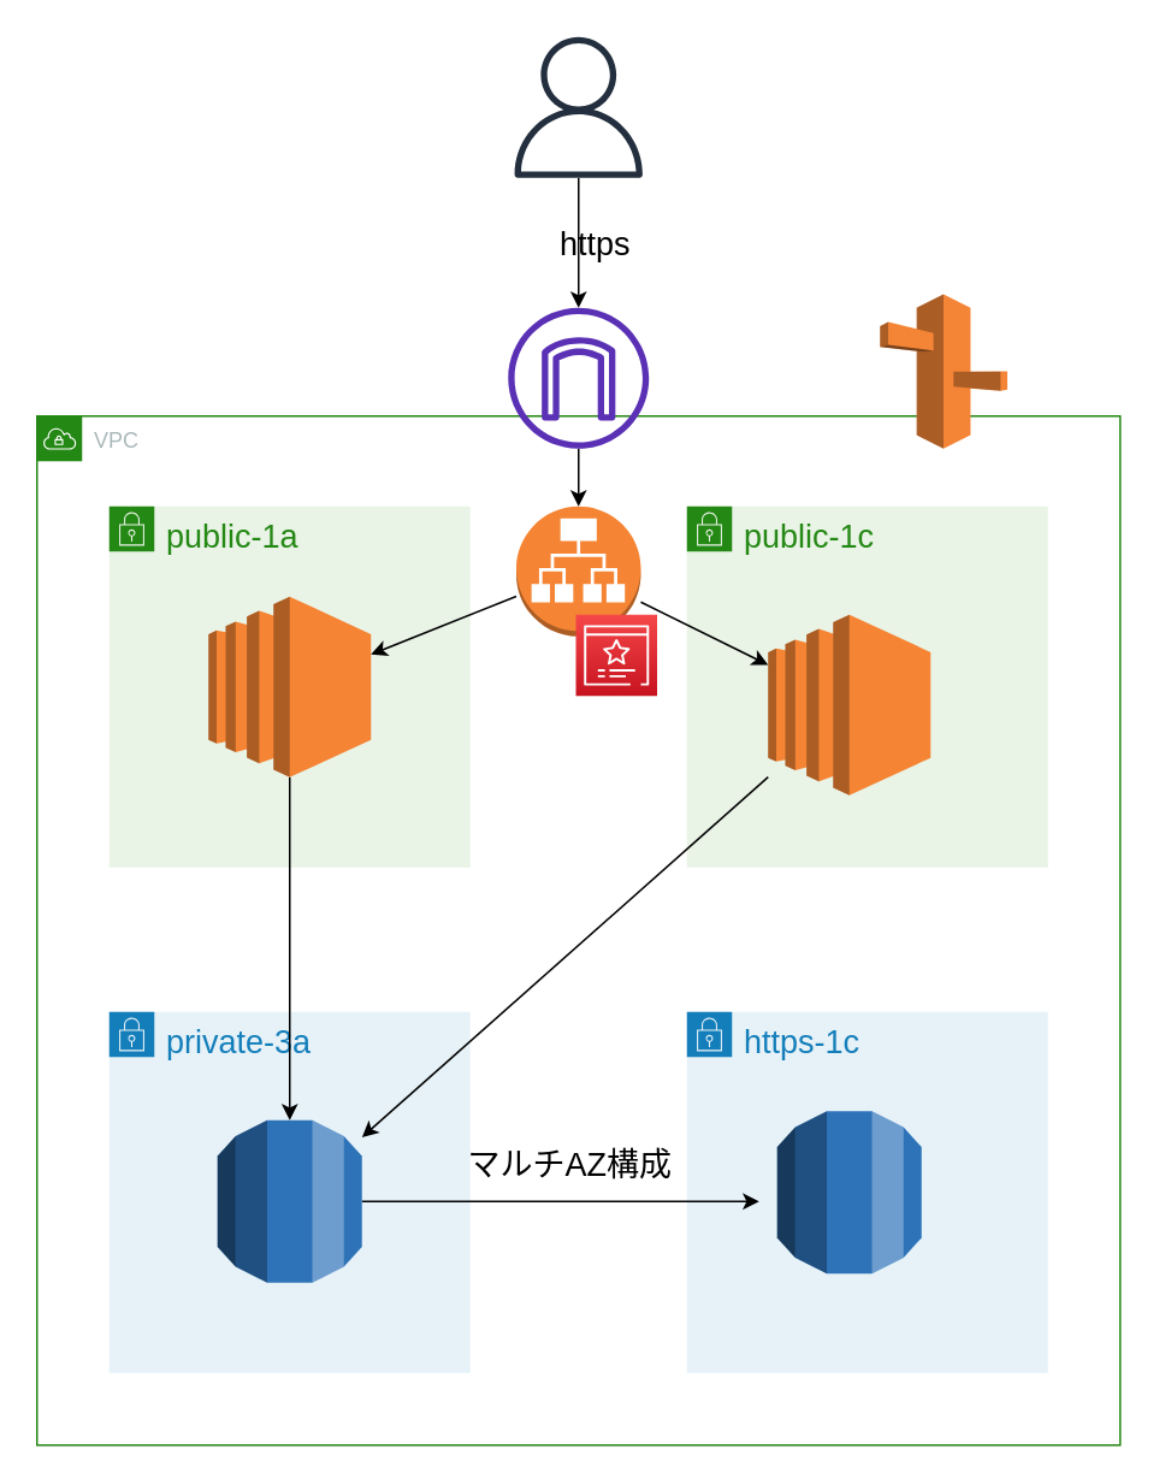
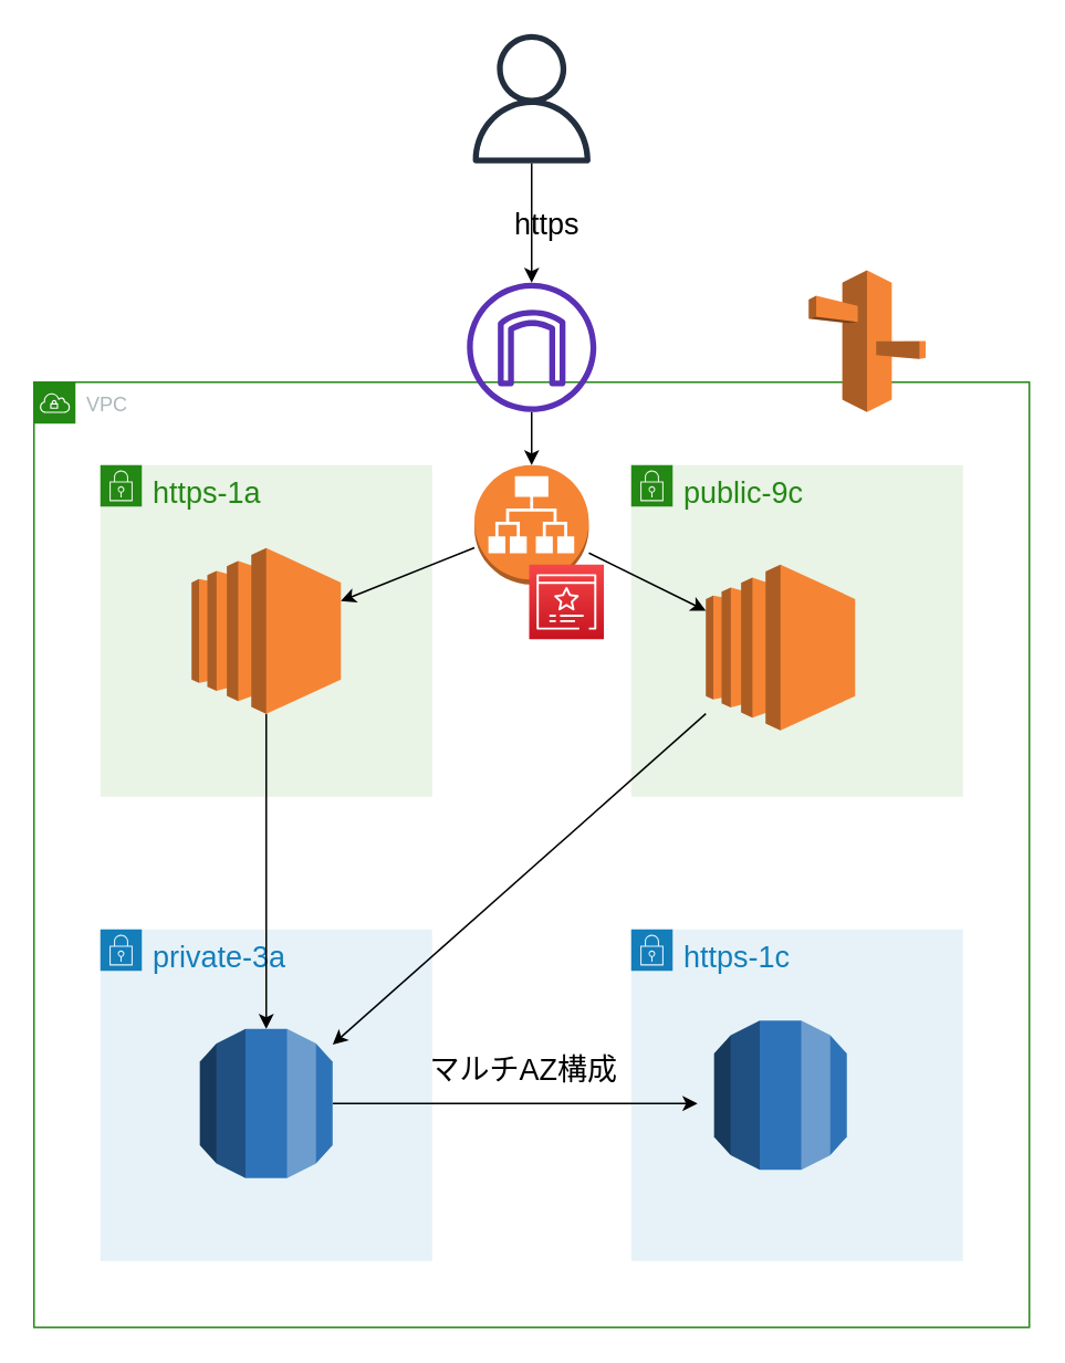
  <mxCell id="0" />
  <mxCell id="1" parent="0" />
  <mxCell id="2" value="VPC" style="points=[[0,0],[0.25,0],[0.5,0],[0.75,0],[1,0],[1,0.25],[1,0.5],[1,0.75],[1,1],[0.75,1],[0.5,1],[0.25,1],[0,1],[0,0.75],[0,0.5],[0,0.25]];outlineConnect=0;gradientColor=none;html=1;whiteSpace=wrap;fontSize=12;fontStyle=0;shape=mxgraph.aws4.group;grIcon=mxgraph.aws4.group_vpc;strokeColor=#248814;fillColor=none;verticalAlign=top;align=left;spacingLeft=30;fontColor=#AAB7B8;dashed=0;" parent="1" vertex="1"><mxGeometry x="20" y="230" width="600" height="570" as="geometry" /></mxCell>
  <mxCell id="3" value="" style="outlineConnect=0;dashed=0;verticalLabelPosition=bottom;verticalAlign=top;align=center;html=1;shape=mxgraph.aws3.application_load_balancer;fillColor=#F58534;gradientColor=none;" parent="1" vertex="1"><mxGeometry x="285.5" y="280" width="69" height="72" as="geometry" /></mxCell>
  <mxCell id="4" value="&lt;font style=&quot;font-size: 18px&quot;&gt;https-1c&lt;/font&gt;" style="points=[[0,0],[0.25,0],[0.5,0],[0.75,0],[1,0],[1,0.25],[1,0.5],[1,0.75],[1,1],[0.75,1],[0.5,1],[0.25,1],[0,1],[0,0.75],[0,0.5],[0,0.25]];outlineConnect=0;gradientColor=none;html=1;whiteSpace=wrap;fontSize=12;fontStyle=0;shape=mxgraph.aws4.group;grIcon=mxgraph.aws4.group_security_group;grStroke=0;strokeColor=#147EBA;fillColor=#E6F2F8;verticalAlign=top;align=left;spacingLeft=30;fontColor=#147EBA;dashed=0;" parent="1" vertex="1"><mxGeometry x="380" y="560" width="200" height="200" as="geometry" /></mxCell>
  <mxCell id="5" value="&lt;font style=&quot;font-size: 18px&quot;&gt;private-3a&lt;/font&gt;" style="points=[[0,0],[0.25,0],[0.5,0],[0.75,0],[1,0],[1,0.25],[1,0.5],[1,0.75],[1,1],[0.75,1],[0.5,1],[0.25,1],[0,1],[0,0.75],[0,0.5],[0,0.25]];outlineConnect=0;gradientColor=none;html=1;whiteSpace=wrap;fontSize=12;fontStyle=0;shape=mxgraph.aws4.group;grIcon=mxgraph.aws4.group_security_group;grStroke=0;strokeColor=#147EBA;fillColor=#E6F2F8;verticalAlign=top;align=left;spacingLeft=30;fontColor=#147EBA;dashed=0;" parent="1" vertex="1"><mxGeometry x="60" y="560" width="200" height="200" as="geometry" /></mxCell>
- <mxCell id="6" value="&lt;font style=&quot;font-size: 18px&quot;&gt;public-1c&lt;/font&gt;" style="points=[[0,0],[0.25,0],[0.5,0],[0.75,0],[1,0],[1,0.25],[1,0.5],[1,0.75],[1,1],[0.75,1],[0.5,1],[0.25,1],[0,1],[0,0.75],[0,0.5],[0,0.25]];outlineConnect=0;gradientColor=none;html=1;whiteSpace=wrap;fontSize=12;fontStyle=0;shape=mxgraph.aws4.group;grIcon=mxgraph.aws4.group_security_group;grStroke=0;strokeColor=#248814;fillColor=#E9F3E6;verticalAlign=top;align=left;spacingLeft=30;fontColor=#248814;dashed=0;" parent="1" vertex="1"><mxGeometry x="380" y="280" width="200" height="200" as="geometry" /></mxCell>
- <mxCell id="7" value="&lt;font style=&quot;font-size: 18px&quot;&gt;public-1a&lt;/font&gt;" style="points=[[0,0],[0.25,0],[0.5,0],[0.75,0],[1,0],[1,0.25],[1,0.5],[1,0.75],[1,1],[0.75,1],[0.5,1],[0.25,1],[0,1],[0,0.75],[0,0.5],[0,0.25]];outlineConnect=0;gradientColor=none;html=1;whiteSpace=wrap;fontSize=12;fontStyle=0;shape=mxgraph.aws4.group;grIcon=mxgraph.aws4.group_security_group;grStroke=0;strokeColor=#248814;fillColor=#E9F3E6;verticalAlign=top;align=left;spacingLeft=30;fontColor=#248814;dashed=0;" parent="1" vertex="1"><mxGeometry x="60" y="280" width="200" height="200" as="geometry" /></mxCell>
+ <mxCell id="6" value="&lt;font style=&quot;font-size: 18px&quot;&gt;public-9c&lt;/font&gt;" style="points=[[0,0],[0.25,0],[0.5,0],[0.75,0],[1,0],[1,0.25],[1,0.5],[1,0.75],[1,1],[0.75,1],[0.5,1],[0.25,1],[0,1],[0,0.75],[0,0.5],[0,0.25]];outlineConnect=0;gradientColor=none;html=1;whiteSpace=wrap;fontSize=12;fontStyle=0;shape=mxgraph.aws4.group;grIcon=mxgraph.aws4.group_security_group;grStroke=0;strokeColor=#248814;fillColor=#E9F3E6;verticalAlign=top;align=left;spacingLeft=30;fontColor=#248814;dashed=0;" parent="1" vertex="1"><mxGeometry x="380" y="280" width="200" height="200" as="geometry" /></mxCell>
+ <mxCell id="7" value="&lt;font style=&quot;font-size: 18px&quot;&gt;https-1a&lt;/font&gt;" style="points=[[0,0],[0.25,0],[0.5,0],[0.75,0],[1,0],[1,0.25],[1,0.5],[1,0.75],[1,1],[0.75,1],[0.5,1],[0.25,1],[0,1],[0,0.75],[0,0.5],[0,0.25]];outlineConnect=0;gradientColor=none;html=1;whiteSpace=wrap;fontSize=12;fontStyle=0;shape=mxgraph.aws4.group;grIcon=mxgraph.aws4.group_security_group;grStroke=0;strokeColor=#248814;fillColor=#E9F3E6;verticalAlign=top;align=left;spacingLeft=30;fontColor=#248814;dashed=0;" parent="1" vertex="1"><mxGeometry x="60" y="280" width="200" height="200" as="geometry" /></mxCell>
  <mxCell id="8" value="" style="points=[[0,0,0],[0.25,0,0],[0.5,0,0],[0.75,0,0],[1,0,0],[0,1,0],[0.25,1,0],[0.5,1,0],[0.75,1,0],[1,1,0],[0,0.25,0],[0,0.5,0],[0,0.75,0],[1,0.25,0],[1,0.5,0],[1,0.75,0]];outlineConnect=0;fontColor=#232F3E;gradientColor=#F54749;gradientDirection=north;fillColor=#C7131F;strokeColor=#ffffff;dashed=0;verticalLabelPosition=bottom;verticalAlign=top;align=center;html=1;fontSize=12;fontStyle=0;aspect=fixed;shape=mxgraph.aws4.resourceIcon;resIcon=mxgraph.aws4.certificate_manager_3;" parent="1" vertex="1"><mxGeometry x="318.5" y="340" width="45" height="45" as="geometry" /></mxCell>
  <mxCell id="9" style="edgeStyle=orthogonalEdgeStyle;rounded=0;orthogonalLoop=1;jettySize=auto;html=1;" parent="1" source="10" target="12" edge="1"><mxGeometry relative="1" as="geometry"><mxPoint x="390" y="70" as="targetPoint" /><Array as="points" /></mxGeometry></mxCell>
  <mxCell id="10" value="" style="outlineConnect=0;fontColor=#232F3E;gradientColor=none;fillColor=#232F3E;strokeColor=none;dashed=0;verticalLabelPosition=bottom;verticalAlign=top;align=center;html=1;fontSize=12;fontStyle=0;aspect=fixed;pointerEvents=1;shape=mxgraph.aws4.user;" parent="1" vertex="1"><mxGeometry x="281" y="20" width="78" height="78" as="geometry" /></mxCell>
  <mxCell id="11" style="edgeStyle=orthogonalEdgeStyle;rounded=0;orthogonalLoop=1;jettySize=auto;html=1;" parent="1" source="12" target="3" edge="1"><mxGeometry relative="1" as="geometry" /></mxCell>
  <mxCell id="12" value="" style="outlineConnect=0;fontColor=#232F3E;gradientColor=none;fillColor=#5A30B5;strokeColor=none;dashed=0;verticalLabelPosition=bottom;verticalAlign=top;align=center;html=1;fontSize=12;fontStyle=0;aspect=fixed;pointerEvents=1;shape=mxgraph.aws4.internet_gateway;" parent="1" vertex="1"><mxGeometry x="281" y="170" width="78" height="78" as="geometry" /></mxCell>
  <mxCell id="13" value="https" style="text;html=1;align=center;verticalAlign=middle;resizable=0;points=[];autosize=1;strokeColor=none;fontSize=18;" parent="1" vertex="1"><mxGeometry x="303.5" y="120" width="50" height="30" as="geometry" /></mxCell>
  <mxCell id="14" style="edgeStyle=orthogonalEdgeStyle;rounded=0;orthogonalLoop=1;jettySize=auto;html=1;" parent="1" source="15" target="18" edge="1"><mxGeometry relative="1" as="geometry" /></mxCell>
  <mxCell id="15" value="" style="outlineConnect=0;dashed=0;verticalLabelPosition=bottom;verticalAlign=top;align=center;html=1;shape=mxgraph.aws3.ec2;fillColor=#F58534;gradientColor=none;fontSize=18;" parent="1" vertex="1"><mxGeometry x="115" y="330" width="90" height="100" as="geometry" /></mxCell>
  <mxCell id="16" value="" style="outlineConnect=0;dashed=0;verticalLabelPosition=bottom;verticalAlign=top;align=center;html=1;shape=mxgraph.aws3.ec2;fillColor=#F58534;gradientColor=none;fontSize=18;" parent="1" vertex="1"><mxGeometry x="425" y="340" width="90" height="100" as="geometry" /></mxCell>
  <mxCell id="17" style="edgeStyle=orthogonalEdgeStyle;rounded=0;orthogonalLoop=1;jettySize=auto;html=1;fontSize=18;" parent="1" source="18" edge="1"><mxGeometry relative="1" as="geometry"><Array as="points" /><mxPoint x="420" y="665" as="targetPoint" /></mxGeometry></mxCell>
  <mxCell id="18" value="" style="outlineConnect=0;dashed=0;verticalLabelPosition=bottom;verticalAlign=top;align=center;html=1;shape=mxgraph.aws3.rds;fillColor=#2E73B8;gradientColor=none;fontSize=18;" parent="1" vertex="1"><mxGeometry x="120" y="620" width="80" height="90" as="geometry" /></mxCell>
  <mxCell id="19" value="" style="outlineConnect=0;dashed=0;verticalLabelPosition=bottom;verticalAlign=top;align=center;html=1;shape=mxgraph.aws3.rds;fillColor=#2E73B8;gradientColor=none;fontSize=18;" parent="1" vertex="1"><mxGeometry x="430" y="615" width="80" height="90" as="geometry" /></mxCell>
  <mxCell id="20" value="" style="outlineConnect=0;dashed=0;verticalLabelPosition=bottom;verticalAlign=top;align=center;html=1;shape=mxgraph.aws3.route_53;fillColor=#F58536;gradientColor=none;fontSize=18;" parent="1" vertex="1"><mxGeometry x="487" y="162.5" width="70.5" height="85.5" as="geometry" /></mxCell>
  <mxCell id="21" value="" style="endArrow=classic;html=1;fontSize=18;" parent="1" source="3" target="15" edge="1"><mxGeometry width="50" height="50" relative="1" as="geometry"><mxPoint x="380" y="550" as="sourcePoint" /><mxPoint x="430" y="500" as="targetPoint" /></mxGeometry></mxCell>
  <mxCell id="22" value="" style="endArrow=classic;html=1;fontSize=18;" parent="1" source="3" target="16" edge="1"><mxGeometry width="50" height="50" relative="1" as="geometry"><mxPoint x="464.75" y="459.998" as="sourcePoint" /><mxPoint x="329.25" y="498.443" as="targetPoint" /></mxGeometry></mxCell>
  <mxCell id="23" value="マルチAZ構成" style="text;html=1;resizable=0;autosize=1;align=center;verticalAlign=middle;points=[];fillColor=none;strokeColor=none;rounded=0;fontSize=18;" parent="1" vertex="1"><mxGeometry x="250" y="630" width="130" height="30" as="geometry" /></mxCell>
  <mxCell id="24" value="" style="endArrow=classic;html=1;fontSize=18;" parent="1" source="16" target="18" edge="1"><mxGeometry width="50" height="50" relative="1" as="geometry"><mxPoint x="370" y="540" as="sourcePoint" /><mxPoint x="420" y="490" as="targetPoint" /></mxGeometry></mxCell>
